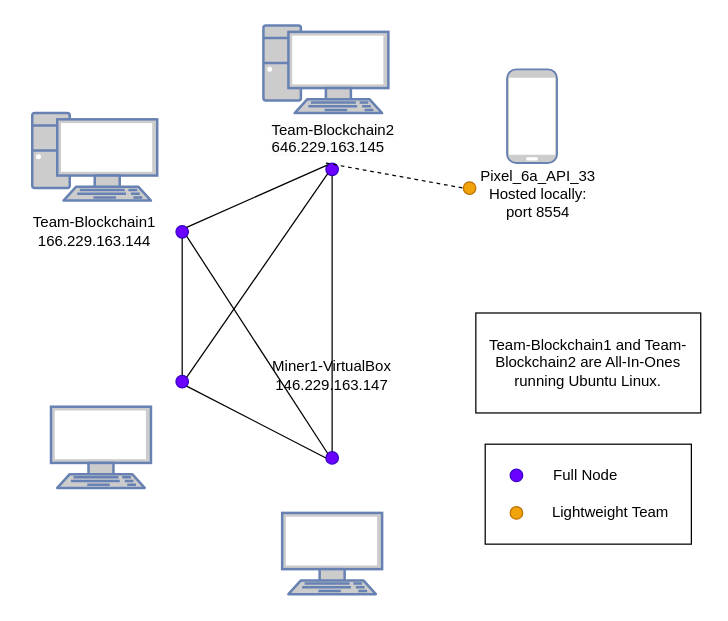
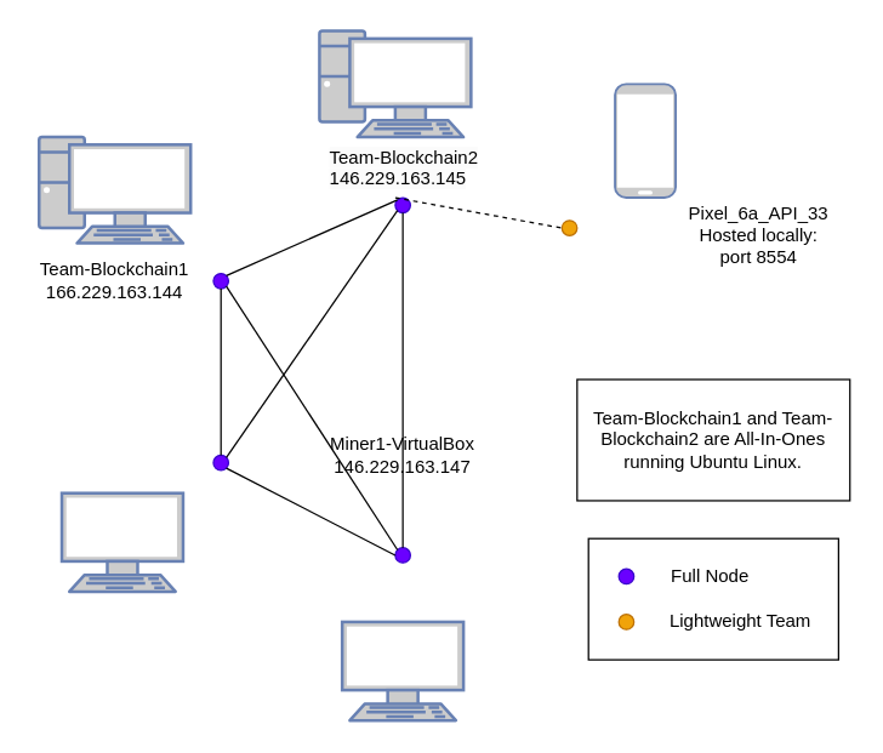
  <mxCell id="0" />
  <mxCell id="1" parent="0" />
  <mxCell id="2" value="" style="ellipse;whiteSpace=wrap;html=1;aspect=fixed;fillColor=#6a00ff;strokeColor=#3700CC;fontColor=#ffffff;" vertex="1" parent="1"><mxGeometry x="140" y="180" width="10" height="10" as="geometry" /></mxCell>
  <mxCell id="3" value="" style="ellipse;whiteSpace=wrap;html=1;aspect=fixed;fillColor=#6a00ff;strokeColor=#3700CC;fontColor=#ffffff;" vertex="1" parent="1"><mxGeometry x="260" y="130" width="10" height="10" as="geometry" /></mxCell>
  <mxCell id="4" value="" style="ellipse;whiteSpace=wrap;html=1;aspect=fixed;fillColor=#6a00ff;strokeColor=#3700CC;fontColor=#ffffff;" vertex="1" parent="1"><mxGeometry x="260" y="361" width="10" height="10" as="geometry" /></mxCell>
  <mxCell id="5" value="Team-Blockchain1&lt;br&gt;166.229.163.144" style="text;html=1;strokeColor=none;fillColor=none;align=center;verticalAlign=middle;whiteSpace=wrap;rounded=0;" vertex="1" parent="1"><mxGeometry x="20" y="170" width="110" height="30" as="geometry" /></mxCell>
- <mxCell id="6" value="&lt;span style=&quot;color: rgb(0, 0, 0); font-family: Helvetica; font-size: 12px; font-style: normal; font-variant-ligatures: normal; font-variant-caps: normal; font-weight: 400; letter-spacing: normal; orphans: 2; text-align: center; text-indent: 0px; text-transform: none; widows: 2; word-spacing: 0px; -webkit-text-stroke-width: 0px; background-color: rgb(251, 251, 251); text-decoration-thickness: initial; text-decoration-style: initial; text-decoration-color: initial; float: none; display: inline !important;&quot;&gt;Team-Blockchain2&lt;br&gt;646.229.163.145&lt;br&gt;&lt;/span&gt;" style="text;whiteSpace=wrap;html=1;" vertex="1" parent="1"><mxGeometry x="215" y="90" width="130" height="40" as="geometry" /></mxCell>
+ <mxCell id="6" value="&lt;span style=&quot;color: rgb(0, 0, 0); font-family: Helvetica; font-size: 12px; font-style: normal; font-variant-ligatures: normal; font-variant-caps: normal; font-weight: 400; letter-spacing: normal; orphans: 2; text-align: center; text-indent: 0px; text-transform: none; widows: 2; word-spacing: 0px; -webkit-text-stroke-width: 0px; background-color: rgb(251, 251, 251); text-decoration-thickness: initial; text-decoration-style: initial; text-decoration-color: initial; float: none; display: inline !important;&quot;&gt;Team-Blockchain2&lt;br&gt;146.229.163.145&lt;br&gt;&lt;/span&gt;" style="text;whiteSpace=wrap;html=1;" vertex="1" parent="1"><mxGeometry x="215" y="90" width="130" height="40" as="geometry" /></mxCell>
  <mxCell id="7" value="Miner1-VirtualBox&lt;br&gt;146.229.163.147" style="text;html=1;strokeColor=none;fillColor=none;align=center;verticalAlign=middle;whiteSpace=wrap;rounded=0;" vertex="1" parent="1"><mxGeometry x="215" y="285" width="100" height="30" as="geometry" /></mxCell>
  <mxCell id="8" value="" style="rounded=0;whiteSpace=wrap;html=1;" vertex="1" parent="1"><mxGeometry x="387.5" y="355" width="165" height="80" as="geometry" /></mxCell>
  <mxCell id="9" value="" style="ellipse;whiteSpace=wrap;html=1;aspect=fixed;fillColor=#f0a30a;strokeColor=#BD7000;fontColor=#000000;" vertex="1" parent="1"><mxGeometry x="407.5" y="405" width="10" height="10" as="geometry" /></mxCell>
  <mxCell id="10" value="" style="ellipse;whiteSpace=wrap;html=1;aspect=fixed;fillColor=#6a00ff;strokeColor=#3700CC;fontColor=#ffffff;" vertex="1" parent="1"><mxGeometry x="407.5" y="375" width="10" height="10" as="geometry" /></mxCell>
  <mxCell id="11" value="Full Node" style="text;html=1;strokeColor=none;fillColor=none;align=center;verticalAlign=middle;whiteSpace=wrap;rounded=0;" vertex="1" parent="1"><mxGeometry x="437.5" y="365" width="60" height="30" as="geometry" /></mxCell>
  <mxCell id="12" value="Lightweight Team" style="text;html=1;strokeColor=none;fillColor=none;align=center;verticalAlign=middle;whiteSpace=wrap;rounded=0;" vertex="1" parent="1"><mxGeometry x="427.5" y="395" width="120" height="30" as="geometry" /></mxCell>
  <mxCell id="13" value="" style="ellipse;whiteSpace=wrap;html=1;aspect=fixed;fillColor=#f0a30a;strokeColor=#BD7000;fontColor=#000000;" vertex="1" parent="1"><mxGeometry x="370" y="145" width="10" height="10" as="geometry" /></mxCell>
  <mxCell id="14" value="" style="ellipse;whiteSpace=wrap;html=1;aspect=fixed;fillColor=#6a00ff;strokeColor=#3700CC;fontColor=#ffffff;" vertex="1" parent="1"><mxGeometry x="140" y="300" width="10" height="10" as="geometry" /></mxCell>
  <mxCell id="15" value="Team-Blockchain1 and Team-Blockchain2 are All-In-Ones running Ubuntu Linux." style="rounded=0;whiteSpace=wrap;html=1;" vertex="1" parent="1"><mxGeometry x="380" y="250" width="180" height="80" as="geometry" /></mxCell>
- <mxCell id="16" value="Pixel_6a_API_33&lt;br&gt;Hosted locally: port 8554" style="text;html=1;strokeColor=none;fillColor=none;align=center;verticalAlign=middle;whiteSpace=wrap;rounded=0;" vertex="1" parent="1"><mxGeometry x="380" y="140" width="100" height="30" as="geometry" /></mxCell>
+ <mxCell id="16" value="Pixel_6a_API_33&lt;br&gt;Hosted locally: port 8554" style="text;html=1;strokeColor=none;fillColor=none;align=center;verticalAlign=middle;whiteSpace=wrap;rounded=0;" vertex="1" parent="1"><mxGeometry x="450" y="140" width="100" height="30" as="geometry" /></mxCell>
  <mxCell id="17" value="" style="fontColor=#0066CC;verticalAlign=top;verticalLabelPosition=bottom;labelPosition=center;align=center;html=1;outlineConnect=0;fillColor=#CCCCCC;strokeColor=#6881B3;gradientColor=none;gradientDirection=north;strokeWidth=2;shape=mxgraph.networks.mobile;" vertex="1" parent="1"><mxGeometry x="405" y="55" width="40" height="75" as="geometry" /></mxCell>
  <mxCell id="18" value="" style="fontColor=#0066CC;verticalAlign=top;verticalLabelPosition=bottom;labelPosition=center;align=center;html=1;outlineConnect=0;fillColor=#CCCCCC;strokeColor=#6881B3;gradientColor=none;gradientDirection=north;strokeWidth=2;shape=mxgraph.networks.pc;" vertex="1" parent="1"><mxGeometry x="25" y="90" width="100" height="70" as="geometry" /></mxCell>
  <mxCell id="19" value="" style="fontColor=#0066CC;verticalAlign=top;verticalLabelPosition=bottom;labelPosition=center;align=center;html=1;outlineConnect=0;fillColor=#CCCCCC;strokeColor=#6881B3;gradientColor=none;gradientDirection=north;strokeWidth=2;shape=mxgraph.networks.pc;" vertex="1" parent="1"><mxGeometry x="210" y="20" width="100" height="70" as="geometry" /></mxCell>
  <mxCell id="20" value="" style="fontColor=#0066CC;verticalAlign=top;verticalLabelPosition=bottom;labelPosition=center;align=center;html=1;outlineConnect=0;fillColor=#CCCCCC;strokeColor=#6881B3;gradientColor=none;gradientDirection=north;strokeWidth=2;shape=mxgraph.networks.terminal;" vertex="1" parent="1"><mxGeometry x="40" y="325" width="80" height="65" as="geometry" /></mxCell>
  <mxCell id="21" value="" style="fontColor=#0066CC;verticalAlign=top;verticalLabelPosition=bottom;labelPosition=center;align=center;html=1;outlineConnect=0;fillColor=#CCCCCC;strokeColor=#6881B3;gradientColor=none;gradientDirection=north;strokeWidth=2;shape=mxgraph.networks.terminal;" vertex="1" parent="1"><mxGeometry x="225" y="410" width="80" height="65" as="geometry" /></mxCell>
  <mxCell id="22" value="" style="endArrow=none;html=1;rounded=0;exitX=1;exitY=0;exitDx=0;exitDy=0;entryX=0;entryY=0;entryDx=0;entryDy=0;" edge="1" parent="1" source="2" target="3"><mxGeometry width="50" height="50" relative="1" as="geometry"><mxPoint x="340" y="290" as="sourcePoint" /><mxPoint x="390" y="240" as="targetPoint" /></mxGeometry></mxCell>
  <mxCell id="23" value="" style="endArrow=none;html=1;rounded=0;exitX=0.5;exitY=1;exitDx=0;exitDy=0;entryX=0.5;entryY=0;entryDx=0;entryDy=0;" edge="1" parent="1" source="2" target="14"><mxGeometry width="50" height="50" relative="1" as="geometry"><mxPoint x="250" y="250" as="sourcePoint" /><mxPoint x="300" y="200" as="targetPoint" /></mxGeometry></mxCell>
  <mxCell id="24" value="" style="endArrow=none;html=1;rounded=0;exitX=1;exitY=1;exitDx=0;exitDy=0;entryX=0;entryY=0.5;entryDx=0;entryDy=0;" edge="1" parent="1" source="14" target="4"><mxGeometry width="50" height="50" relative="1" as="geometry"><mxPoint x="250" y="250" as="sourcePoint" /><mxPoint x="300" y="200" as="targetPoint" /></mxGeometry></mxCell>
  <mxCell id="25" value="" style="endArrow=none;html=1;rounded=0;exitX=0.5;exitY=0;exitDx=0;exitDy=0;entryX=0.5;entryY=1;entryDx=0;entryDy=0;" edge="1" parent="1" source="4" target="3"><mxGeometry width="50" height="50" relative="1" as="geometry"><mxPoint x="390" y="240" as="sourcePoint" /><mxPoint x="440" y="190" as="targetPoint" /></mxGeometry></mxCell>
  <mxCell id="26" value="" style="endArrow=none;html=1;rounded=0;exitX=0;exitY=1;exitDx=0;exitDy=0;entryX=1;entryY=0;entryDx=0;entryDy=0;" edge="1" parent="1" source="3" target="14"><mxGeometry width="50" height="50" relative="1" as="geometry"><mxPoint x="280" y="260" as="sourcePoint" /><mxPoint x="330" y="210" as="targetPoint" /></mxGeometry></mxCell>
  <mxCell id="27" value="" style="endArrow=none;html=1;rounded=0;entryX=1;entryY=1;entryDx=0;entryDy=0;exitX=0;exitY=0;exitDx=0;exitDy=0;" edge="1" parent="1" source="4" target="2"><mxGeometry width="50" height="50" relative="1" as="geometry"><mxPoint x="280" y="260" as="sourcePoint" /><mxPoint x="330" y="210" as="targetPoint" /></mxGeometry></mxCell>
  <mxCell id="28" value="" style="endArrow=none;dashed=1;html=1;rounded=0;exitX=1;exitY=0.5;exitDx=0;exitDy=0;entryX=0;entryY=0.5;entryDx=0;entryDy=0;" edge="1" parent="1" target="13"><mxGeometry width="50" height="50" relative="1" as="geometry"><mxPoint x="260" y="130" as="sourcePoint" /><mxPoint x="310" y="215" as="targetPoint" /></mxGeometry></mxCell>
